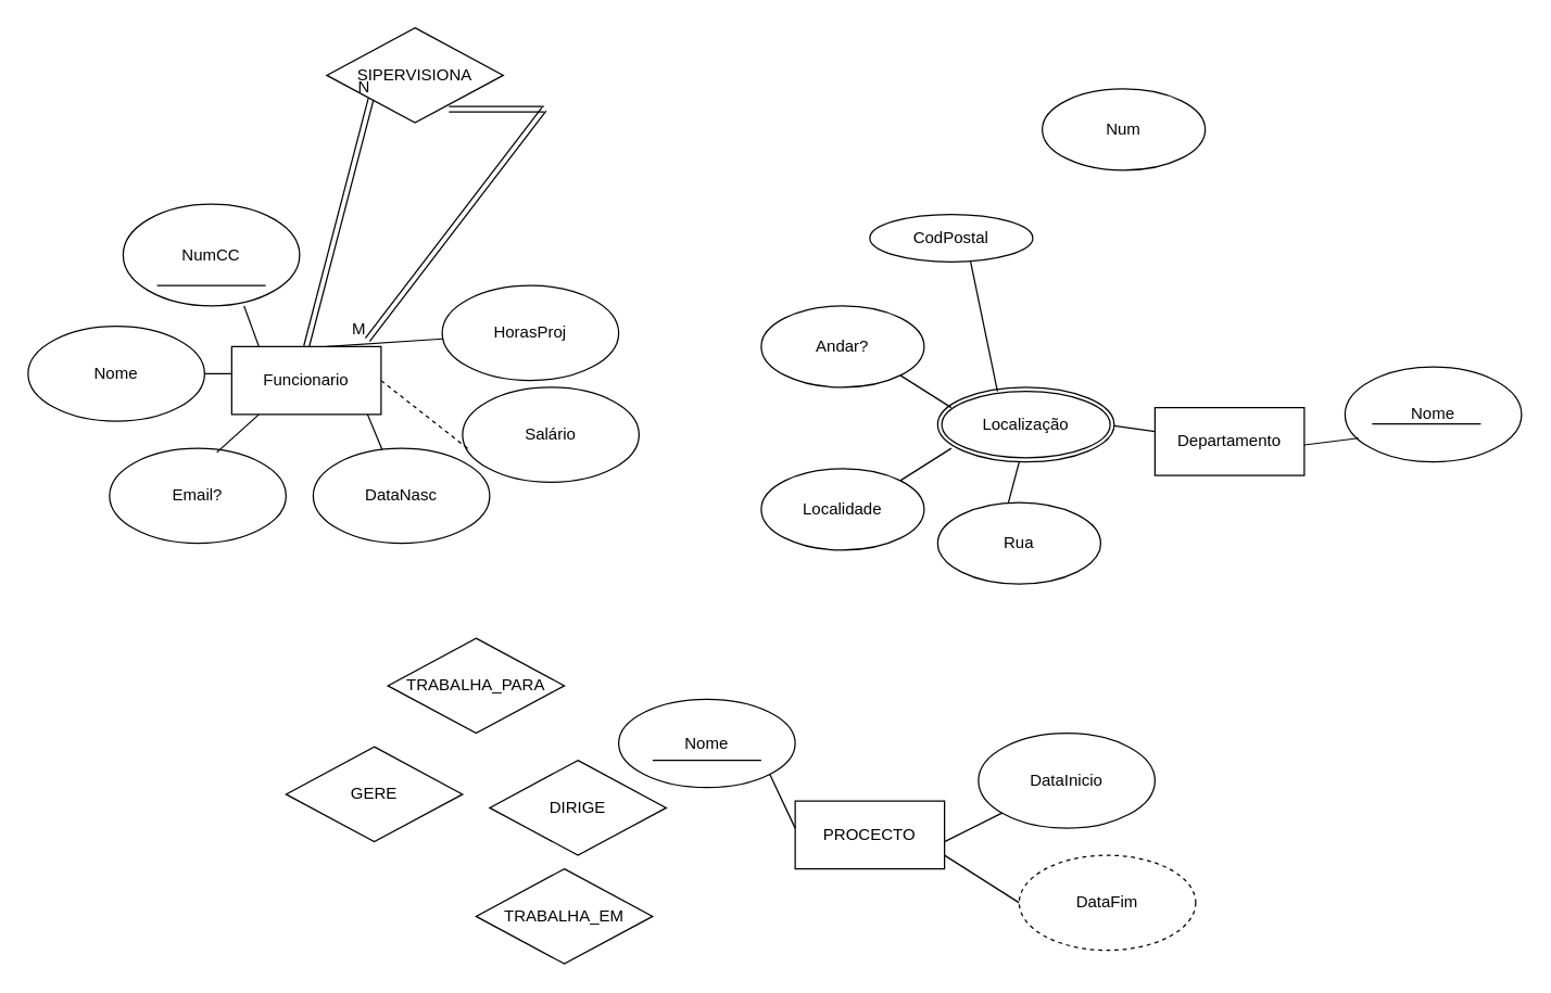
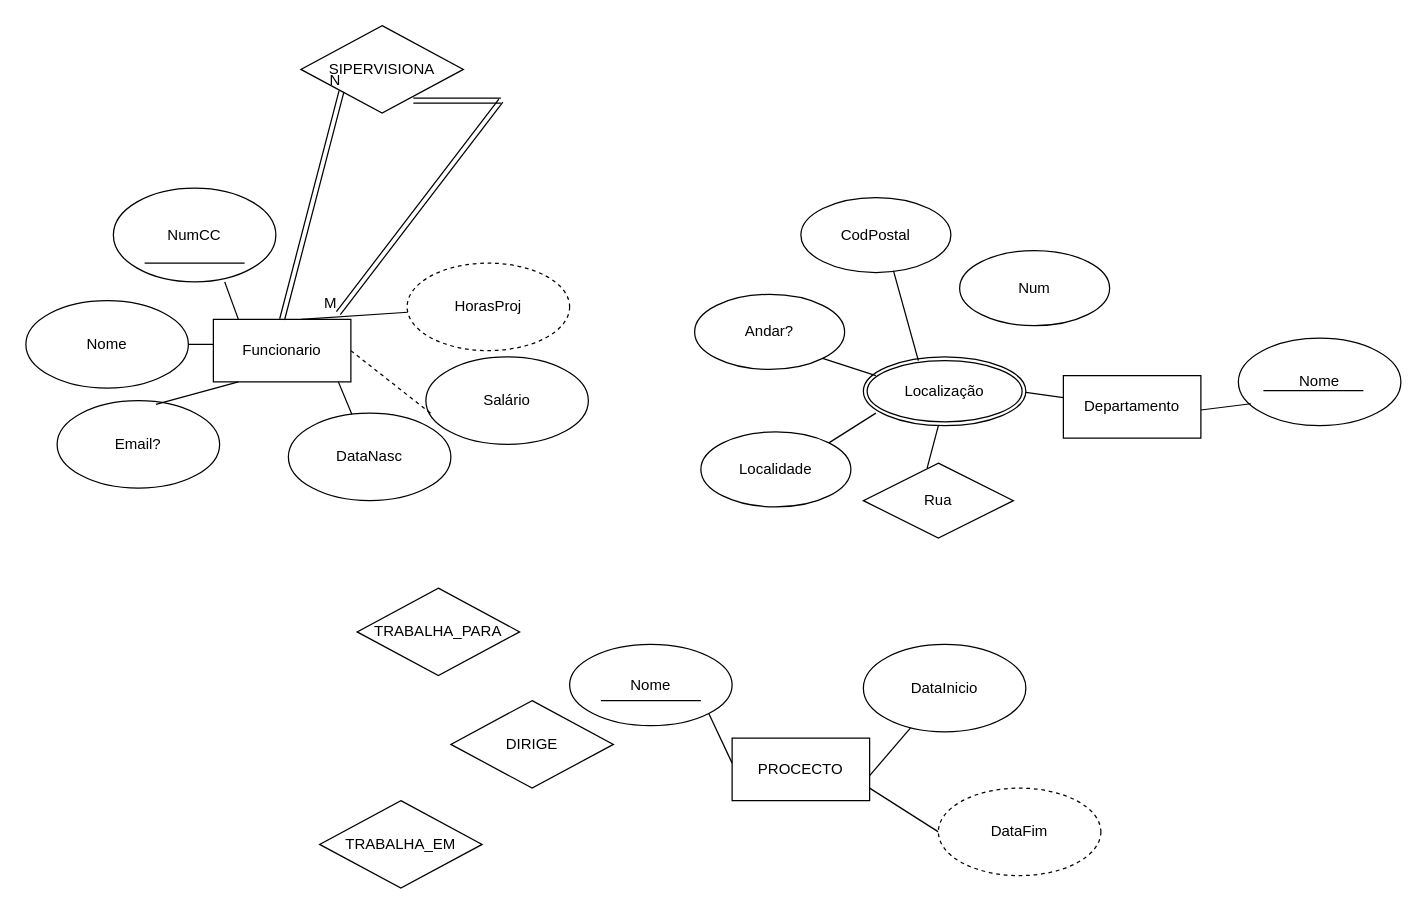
  <mxCell id="0" />
  <mxCell id="1" parent="0" />
  <mxCell id="2" value="Funcionario" style="whiteSpace=wrap;html=1;align=center;" parent="1" vertex="1"><mxGeometry x="170" y="255" width="110" height="50" as="geometry" /></mxCell>
  <mxCell id="3" value="PROCECTO" style="whiteSpace=wrap;html=1;align=center;" parent="1" vertex="1"><mxGeometry x="585" y="590" width="110" height="50" as="geometry" /></mxCell>
  <mxCell id="4" value="Departamento" style="whiteSpace=wrap;html=1;align=center;" parent="1" vertex="1"><mxGeometry x="850" y="300" width="110" height="50" as="geometry" /></mxCell>
  <mxCell id="5" value="DataNasc" style="ellipse;whiteSpace=wrap;html=1;" parent="1" vertex="1"><mxGeometry x="230" y="330" width="130" height="70" as="geometry" /></mxCell>
  <mxCell id="6" value="Nome" style="ellipse;whiteSpace=wrap;html=1;" parent="1" vertex="1"><mxGeometry x="20" y="240" width="130" height="70" as="geometry" /></mxCell>
  <mxCell id="7" value="NumCC" style="ellipse;whiteSpace=wrap;html=1;" parent="1" vertex="1"><mxGeometry x="90" y="150" width="130" height="75" as="geometry" /></mxCell>
- <mxCell id="8" value="HorasProj" style="ellipse;whiteSpace=wrap;html=1;" parent="1" vertex="1"><mxGeometry x="325" y="210" width="130" height="70" as="geometry" /></mxCell>
+ <mxCell id="8" value="HorasProj" style="ellipse;whiteSpace=wrap;html=1;dashed=1;" parent="1" vertex="1"><mxGeometry x="325" y="210" width="130" height="70" as="geometry" /></mxCell>
  <mxCell id="9" value="Salário" style="ellipse;whiteSpace=wrap;html=1;" parent="1" vertex="1"><mxGeometry x="340" y="285" width="130" height="70" as="geometry" /></mxCell>
- <mxCell id="10" value="Email?" style="ellipse;whiteSpace=wrap;html=1;" parent="1" vertex="1"><mxGeometry x="80" y="330" width="130" height="70" as="geometry" /></mxCell>
+ <mxCell id="10" value="Email?" style="ellipse;whiteSpace=wrap;html=1;" parent="1" vertex="1"><mxGeometry x="45" y="320" width="130" height="70" as="geometry" /></mxCell>
  <mxCell id="11" value="" style="endArrow=none;html=1;rounded=0;" parent="1" source="6" edge="1"><mxGeometry width="50" height="50" relative="1" as="geometry"><mxPoint x="150" y="325" as="sourcePoint" /><mxPoint x="170" y="275" as="targetPoint" /></mxGeometry></mxCell>
  <mxCell id="12" value="" style="endArrow=none;html=1;rounded=0;exitX=1;exitY=0.5;exitDx=0;exitDy=0;entryX=0.038;entryY=0.657;entryDx=0;entryDy=0;entryPerimeter=0;dashed=1;" parent="1" source="2" target="9" edge="1"><mxGeometry width="50" height="50" relative="1" as="geometry"><mxPoint x="270" y="325" as="sourcePoint" /><mxPoint x="320" y="275" as="targetPoint" /></mxGeometry></mxCell>
  <mxCell id="13" value="" style="endArrow=none;html=1;rounded=0;" parent="1" source="5" edge="1"><mxGeometry width="50" height="50" relative="1" as="geometry"><mxPoint x="220" y="355" as="sourcePoint" /><mxPoint x="270" y="305" as="targetPoint" /></mxGeometry></mxCell>
  <mxCell id="14" value="" style="endArrow=none;html=1;rounded=0;exitX=0.608;exitY=0.043;exitDx=0;exitDy=0;exitPerimeter=0;" parent="1" source="10" edge="1"><mxGeometry width="50" height="50" relative="1" as="geometry"><mxPoint x="140" y="355" as="sourcePoint" /><mxPoint x="190" y="305" as="targetPoint" /></mxGeometry></mxCell>
  <mxCell id="15" value="" style="endArrow=none;html=1;rounded=0;" parent="1" target="8" edge="1"><mxGeometry width="50" height="50" relative="1" as="geometry"><mxPoint x="240" y="255" as="sourcePoint" /><mxPoint x="270" y="225" as="targetPoint" /></mxGeometry></mxCell>
  <mxCell id="16" value="" style="endArrow=none;html=1;rounded=0;entryX=0.685;entryY=1;entryDx=0;entryDy=0;entryPerimeter=0;" parent="1" target="7" edge="1"><mxGeometry width="50" height="50" relative="1" as="geometry"><mxPoint x="190" y="255" as="sourcePoint" /><mxPoint x="240" y="205" as="targetPoint" /></mxGeometry></mxCell>
  <mxCell id="17" value="Nome" style="ellipse;whiteSpace=wrap;html=1;" parent="1" vertex="1"><mxGeometry x="990" y="270" width="130" height="70" as="geometry" /></mxCell>
  <mxCell id="18" value="" style="endArrow=none;html=1;rounded=0;exitX=1;exitY=0.5;exitDx=0;exitDy=0;" parent="1" edge="1"><mxGeometry width="50" height="50" relative="1" as="geometry"><mxPoint x="960" y="327.5" as="sourcePoint" /><mxPoint x="1000" y="322.5" as="targetPoint" /></mxGeometry></mxCell>
  <mxCell id="19" value="" style="endArrow=none;html=1;rounded=0;entryX=0.977;entryY=0.686;entryDx=0;entryDy=0;entryPerimeter=0;" parent="1" source="4" edge="1"><mxGeometry width="50" height="50" relative="1" as="geometry"><mxPoint x="779.289" y="375" as="sourcePoint" /><mxPoint x="817.01" y="313.02" as="targetPoint" /></mxGeometry></mxCell>
  <mxCell id="20" value="Localização" style="ellipse;shape=doubleEllipse;margin=3;whiteSpace=wrap;html=1;align=center;" parent="1" vertex="1"><mxGeometry x="690" y="285" width="130" height="55" as="geometry" /></mxCell>
- <mxCell id="21" value="DataInicio" style="ellipse;whiteSpace=wrap;html=1;" parent="1" vertex="1"><mxGeometry x="720" y="540" width="130" height="70" as="geometry" /></mxCell>
+ <mxCell id="21" value="DataInicio" style="ellipse;whiteSpace=wrap;html=1;" parent="1" vertex="1"><mxGeometry x="690" y="515" width="130" height="70" as="geometry" /></mxCell>
  <mxCell id="22" value="Nome" style="ellipse;whiteSpace=wrap;html=1;" parent="1" vertex="1"><mxGeometry x="455" y="515" width="130" height="65" as="geometry" /></mxCell>
  <mxCell id="23" value="" style="endArrow=none;html=1;rounded=0;exitX=1;exitY=1;exitDx=0;exitDy=0;" parent="1" source="22" edge="1"><mxGeometry width="50" height="50" relative="1" as="geometry"><mxPoint x="535" y="660" as="sourcePoint" /><mxPoint x="585" y="610" as="targetPoint" /></mxGeometry></mxCell>
  <mxCell id="24" value="" style="endArrow=none;html=1;rounded=0;" parent="1" target="21" edge="1"><mxGeometry width="50" height="50" relative="1" as="geometry"><mxPoint x="695" y="620" as="sourcePoint" /><mxPoint x="745" y="570" as="targetPoint" /></mxGeometry></mxCell>
  <mxCell id="25" value="" style="endArrow=none;html=1;rounded=0;" parent="1" edge="1"><mxGeometry width="50" height="50" relative="1" as="geometry"><mxPoint x="115" y="210" as="sourcePoint" /><mxPoint x="195" y="210" as="targetPoint" /></mxGeometry></mxCell>
  <mxCell id="26" value="" style="endArrow=none;html=1;rounded=0;exitX=0.425;exitY=0.067;exitDx=0;exitDy=0;exitPerimeter=0;" parent="1" source="28" edge="1"><mxGeometry width="50" height="50" relative="1" as="geometry"><mxPoint x="740" y="390" as="sourcePoint" /><mxPoint x="750" y="340" as="targetPoint" /></mxGeometry></mxCell>
- <mxCell id="27" value="Num" style="ellipse;whiteSpace=wrap;html=1;" parent="1" vertex="1"><mxGeometry x="767" y="65" width="120" height="60" as="geometry" /></mxCell>
- <mxCell id="28" value="Rua" style="ellipse;whiteSpace=wrap;html=1;" parent="1" vertex="1"><mxGeometry x="690" y="370" width="120" height="60" as="geometry" /></mxCell>
- <mxCell id="29" value="Andar?" style="ellipse;whiteSpace=wrap;html=1;" parent="1" vertex="1"><mxGeometry x="560" y="225" width="120" height="60" as="geometry" /></mxCell>
+ <mxCell id="27" value="Num" style="ellipse;whiteSpace=wrap;html=1;" parent="1" vertex="1"><mxGeometry x="767" y="200" width="120" height="60" as="geometry" /></mxCell>
+ <mxCell id="28" value="Rua" style="rhombus;whiteSpace=wrap;html=1;" parent="1" vertex="1"><mxGeometry x="690" y="370" width="120" height="60" as="geometry" /></mxCell>
+ <mxCell id="29" value="Andar?" style="ellipse;whiteSpace=wrap;html=1;" parent="1" vertex="1"><mxGeometry x="555" y="235" width="120" height="60" as="geometry" /></mxCell>
  <mxCell id="30" value="" style="endArrow=none;html=1;rounded=0;exitX=1;exitY=1;exitDx=0;exitDy=0;" parent="1" source="29" edge="1"><mxGeometry width="50" height="50" relative="1" as="geometry"><mxPoint x="650" y="350" as="sourcePoint" /><mxPoint x="700" y="300" as="targetPoint" /></mxGeometry></mxCell>
  <mxCell id="31" value="Localidade" style="ellipse;whiteSpace=wrap;html=1;" parent="1" vertex="1"><mxGeometry x="560" y="345" width="120" height="60" as="geometry" /></mxCell>
  <mxCell id="32" value="" style="endArrow=none;html=1;rounded=0;exitX=1;exitY=0;exitDx=0;exitDy=0;" parent="1" source="31" edge="1"><mxGeometry width="50" height="50" relative="1" as="geometry"><mxPoint x="650" y="380" as="sourcePoint" /><mxPoint x="700" y="330" as="targetPoint" /></mxGeometry></mxCell>
  <mxCell id="33" value="" style="endArrow=none;html=1;rounded=0;" parent="1" edge="1"><mxGeometry width="50" height="50" relative="1" as="geometry"><mxPoint x="1090" y="312" as="sourcePoint" /><mxPoint x="1010" y="312" as="targetPoint" /></mxGeometry></mxCell>
  <mxCell id="34" value="" style="endArrow=none;html=1;rounded=0;" parent="1" edge="1"><mxGeometry width="50" height="50" relative="1" as="geometry"><mxPoint x="560" y="560" as="sourcePoint" /><mxPoint x="480" y="560" as="targetPoint" /></mxGeometry></mxCell>
  <mxCell id="35" value="" style="endArrow=none;html=1;rounded=0;exitX=0;exitY=0.5;exitDx=0;exitDy=0;" parent="1" edge="1" source="36"><mxGeometry width="50" height="50" relative="1" as="geometry"><mxPoint x="775" y="630" as="sourcePoint" /><mxPoint x="695" y="630" as="targetPoint" /></mxGeometry></mxCell>
  <mxCell id="36" value="DataFim" style="ellipse;whiteSpace=wrap;html=1;dashed=1;" parent="1" vertex="1"><mxGeometry x="750" y="630" width="130" height="70" as="geometry" /></mxCell>
- <mxCell id="37" value="CodPostal" style="ellipse;whiteSpace=wrap;html=1;" vertex="1" parent="1"><mxGeometry x="640" y="157.5" width="120" height="35" as="geometry" /></mxCell>
+ <mxCell id="37" value="CodPostal" style="ellipse;whiteSpace=wrap;html=1;" vertex="1" parent="1"><mxGeometry x="640" y="157.5" width="120" height="60" as="geometry" /></mxCell>
  <mxCell id="38" value="" style="endArrow=none;html=1;rounded=0;entryX=0.617;entryY=0.975;entryDx=0;entryDy=0;exitX=1;exitY=0;exitDx=0;exitDy=0;entryPerimeter=0;" edge="1" parent="1" target="37"><mxGeometry width="50" height="50" relative="1" as="geometry"><mxPoint x="734" y="288" as="sourcePoint" /><mxPoint x="760" y="255" as="targetPoint" /><Array as="points" /></mxGeometry></mxCell>
  <mxCell id="39" value="SIPERVISIONA" style="shape=rhombus;perimeter=rhombusPerimeter;whiteSpace=wrap;html=1;align=center;" vertex="1" parent="1"><mxGeometry x="240" y="20" width="130" height="70" as="geometry" /></mxCell>
  <mxCell id="40" value="TRABALHA_PARA" style="shape=rhombus;perimeter=rhombusPerimeter;whiteSpace=wrap;html=1;align=center;" vertex="1" parent="1"><mxGeometry x="285" y="470" width="130" height="70" as="geometry" /></mxCell>
- <mxCell id="41" value="GERE" style="shape=rhombus;perimeter=rhombusPerimeter;whiteSpace=wrap;html=1;align=center;" vertex="1" parent="1"><mxGeometry x="210" y="550" width="130" height="70" as="geometry" /></mxCell>
  <mxCell id="42" value="DIRIGE" style="shape=rhombus;perimeter=rhombusPerimeter;whiteSpace=wrap;html=1;align=center;" vertex="1" parent="1"><mxGeometry x="360" y="560" width="130" height="70" as="geometry" /></mxCell>
- <mxCell id="43" value="TRABALHA_EM" style="shape=rhombus;perimeter=rhombusPerimeter;whiteSpace=wrap;html=1;align=center;" vertex="1" parent="1"><mxGeometry x="350" y="640" width="130" height="70" as="geometry" /></mxCell>
+ <mxCell id="43" value="TRABALHA_EM" style="shape=rhombus;perimeter=rhombusPerimeter;whiteSpace=wrap;html=1;align=center;" vertex="1" parent="1"><mxGeometry x="255" y="640" width="130" height="70" as="geometry" /></mxCell>
  <mxCell id="44" value="" style="shape=link;html=1;rounded=0;entryX=0;entryY=1;entryDx=0;entryDy=0;exitX=0.5;exitY=0;exitDx=0;exitDy=0;" edge="1" parent="1" source="2" target="39"><mxGeometry relative="1" as="geometry"><mxPoint x="210" y="250" as="sourcePoint" /><mxPoint x="370" y="250" as="targetPoint" /></mxGeometry></mxCell>
  <mxCell id="45" value="N" style="resizable=0;html=1;whiteSpace=wrap;align=right;verticalAlign=bottom;" connectable="0" vertex="1" parent="44"><mxGeometry x="1" relative="1" as="geometry" /></mxCell>
  <mxCell id="46" value="" style="shape=link;html=1;rounded=0;" edge="1" parent="1"><mxGeometry relative="1" as="geometry"><mxPoint x="330" y="80" as="sourcePoint" /><mxPoint x="400" y="80" as="targetPoint" /></mxGeometry></mxCell>
  <mxCell id="47" value="" style="resizable=0;html=1;whiteSpace=wrap;align=right;verticalAlign=bottom;" connectable="0" vertex="1" parent="46"><mxGeometry x="1" relative="1" as="geometry" /></mxCell>
  <mxCell id="48" value="" style="shape=link;html=1;rounded=0;" edge="1" parent="1"><mxGeometry relative="1" as="geometry"><mxPoint x="400" y="80" as="sourcePoint" /><mxPoint x="270" y="250" as="targetPoint" /></mxGeometry></mxCell>
  <mxCell id="49" value="M" style="resizable=0;html=1;whiteSpace=wrap;align=right;verticalAlign=bottom;" connectable="0" vertex="1" parent="48"><mxGeometry x="1" relative="1" as="geometry" /></mxCell>
